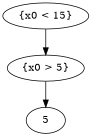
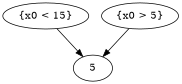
  digraph {
    node [init=0 match=0]
    n1 [init=1 label="{x0 < 15}"]
    n2 [label="{x0 > 5}"]
    n3 [label=5 match=1]
-   n1 -> n2 [guard="{x0 < 5}" reset="{0}"]
+   n1 -> n3 [guard="{x0 < 5}" reset="{0}"]
    n2 -> n3 [guard="{x0 < 10}"]
  }
